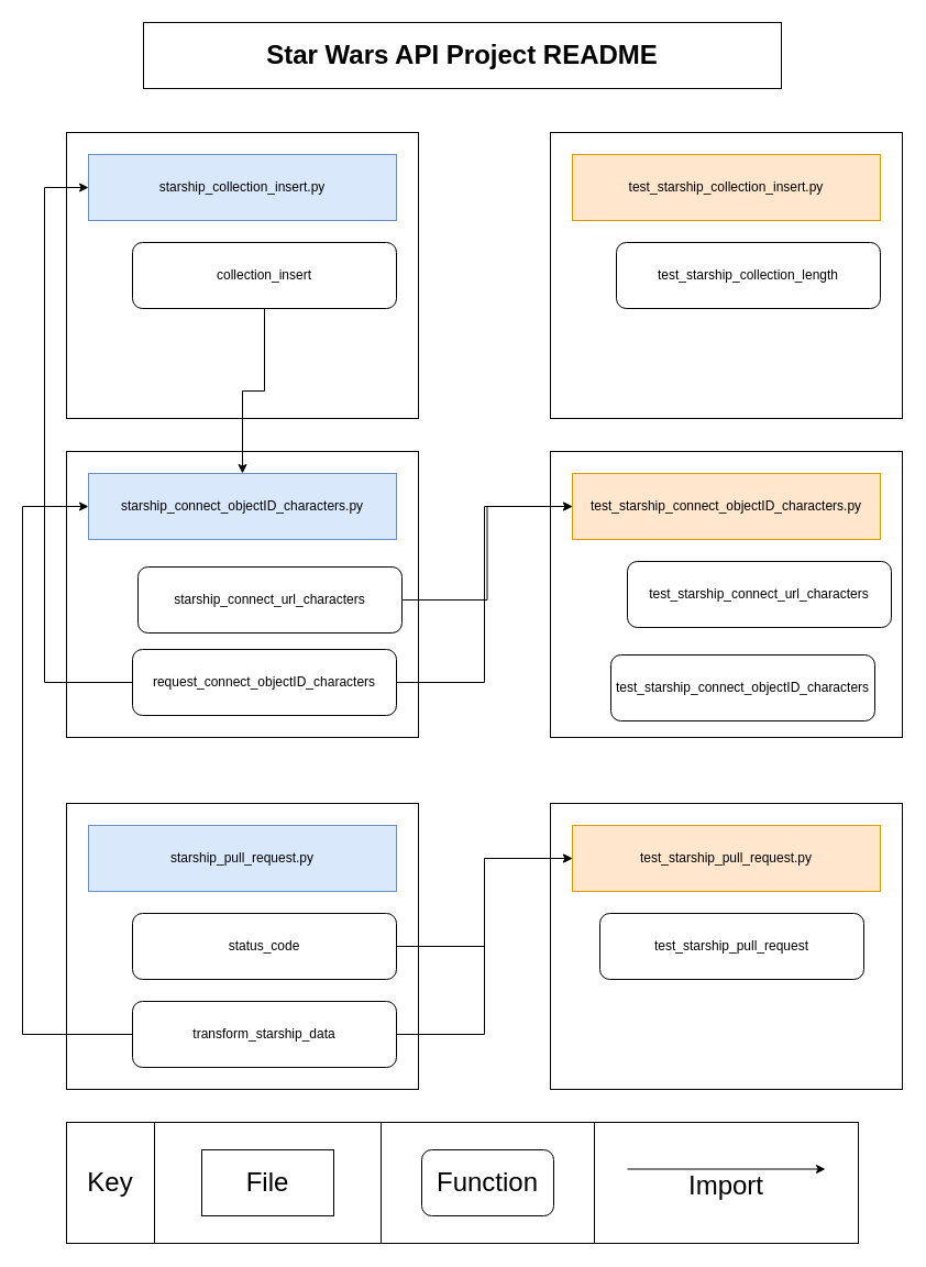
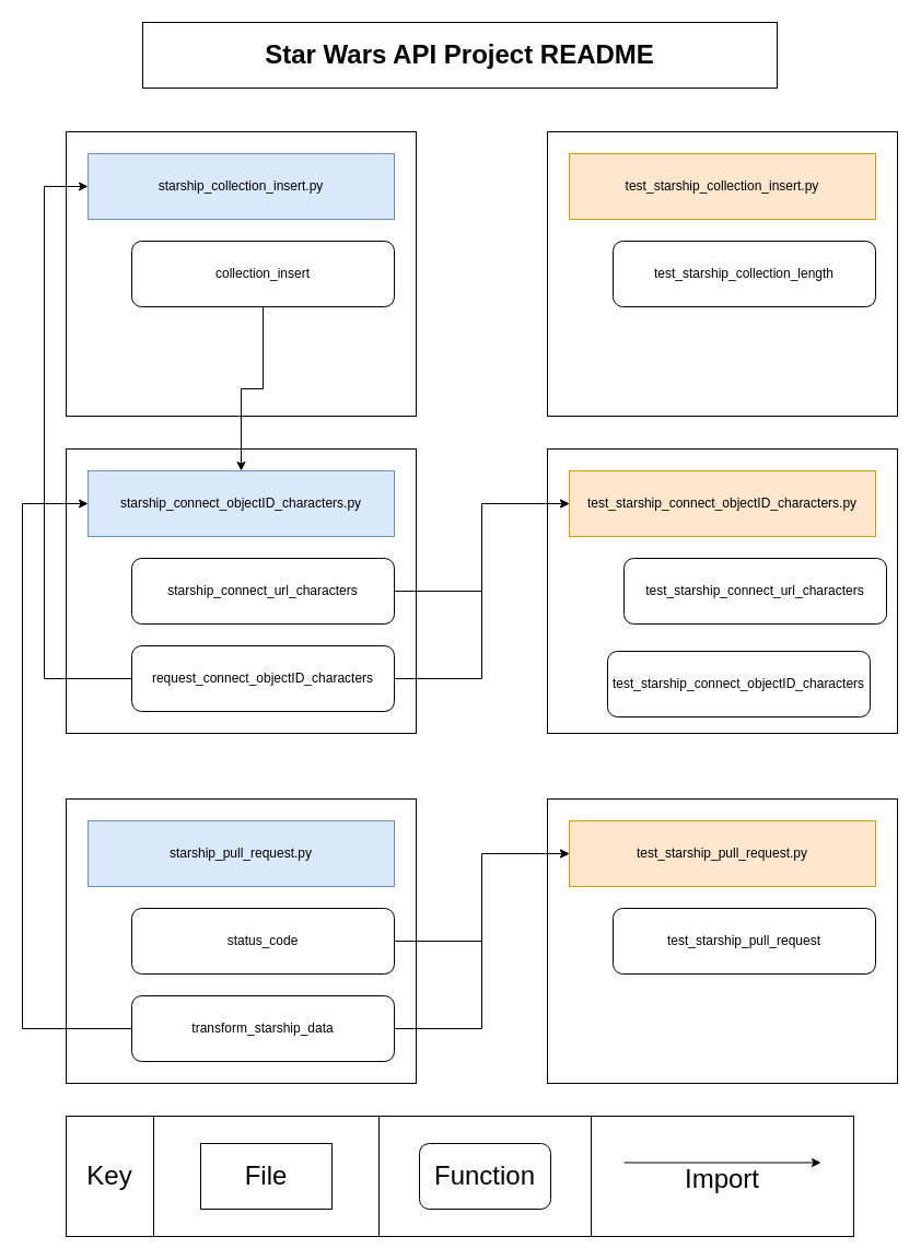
  <mxCell id="0" />
  <mxCell id="1" parent="0" />
  <mxCell id="2" value="" style="rounded=0;whiteSpace=wrap;html=1;fontSize=24;" parent="1" vertex="1"><mxGeometry x="60" y="1020" width="720" height="110" as="geometry" /></mxCell>
  <mxCell id="3" value="" style="rounded=0;whiteSpace=wrap;html=1;fontSize=24;" parent="1" vertex="1"><mxGeometry x="346" y="1020" width="194" height="110" as="geometry" /></mxCell>
  <mxCell id="4" value="" style="rounded=0;whiteSpace=wrap;html=1;fontSize=24;" parent="1" vertex="1"><mxGeometry x="140" y="1020" width="206" height="110" as="geometry" /></mxCell>
  <mxCell id="5" value="" style="rounded=0;whiteSpace=wrap;html=1;fontSize=24;" parent="1" vertex="1"><mxGeometry x="540" y="1020" width="240" height="110" as="geometry" /></mxCell>
  <mxCell id="6" value="" style="rounded=0;whiteSpace=wrap;html=1;" parent="1" vertex="1"><mxGeometry x="500" y="730" width="320" height="260" as="geometry" /></mxCell>
  <mxCell id="7" value="" style="rounded=0;whiteSpace=wrap;html=1;" parent="1" vertex="1"><mxGeometry x="500" y="410" width="320" height="260" as="geometry" /></mxCell>
  <mxCell id="8" value="" style="rounded=0;whiteSpace=wrap;html=1;" parent="1" vertex="1"><mxGeometry x="500" y="120" width="320" height="260" as="geometry" /></mxCell>
  <mxCell id="9" value="" style="rounded=0;whiteSpace=wrap;html=1;" parent="1" vertex="1"><mxGeometry x="60" y="120" width="320" height="260" as="geometry" /></mxCell>
  <mxCell id="10" value="" style="rounded=0;whiteSpace=wrap;html=1;" parent="1" vertex="1"><mxGeometry x="60" y="730" width="320" height="260" as="geometry" /></mxCell>
  <mxCell id="11" value="" style="rounded=0;whiteSpace=wrap;html=1;" parent="1" vertex="1"><mxGeometry x="60" y="410" width="320" height="260" as="geometry" /></mxCell>
  <mxCell id="12" value="starship_collection_insert.py" style="rounded=0;whiteSpace=wrap;html=1;fillColor=#dae8fc;strokeColor=#6c8ebf;" parent="1" vertex="1"><mxGeometry x="80" y="140" width="280" height="60" as="geometry" /></mxCell>
  <mxCell id="13" value="starship_connect_objectID_characters.py" style="rounded=0;whiteSpace=wrap;html=1;fillColor=#dae8fc;strokeColor=#6c8ebf;" parent="1" vertex="1"><mxGeometry x="80" y="430" width="280" height="60" as="geometry" /></mxCell>
  <mxCell id="14" value="starship_pull_request.py" style="rounded=0;whiteSpace=wrap;html=1;fillColor=#dae8fc;strokeColor=#6c8ebf;" parent="1" vertex="1"><mxGeometry x="80" y="750" width="280" height="60" as="geometry" /></mxCell>
  <mxCell id="15" value="test_starship_collection_insert.py" style="rounded=0;whiteSpace=wrap;html=1;fillColor=#ffe6cc;strokeColor=#d79b00;" parent="1" vertex="1"><mxGeometry x="520" y="140" width="280" height="60" as="geometry" /></mxCell>
  <mxCell id="16" value="test_starship_connect_objectID_characters.py" style="rounded=0;whiteSpace=wrap;html=1;fillColor=#ffe6cc;strokeColor=#d79b00;" parent="1" vertex="1"><mxGeometry x="520" y="430" width="280" height="60" as="geometry" /></mxCell>
  <mxCell id="17" value="test_starship_pull_request.py" style="rounded=0;whiteSpace=wrap;html=1;fillColor=#ffe6cc;strokeColor=#d79b00;" parent="1" vertex="1"><mxGeometry x="520" y="750" width="280" height="60" as="geometry" /></mxCell>
  <mxCell id="18" style="edgeStyle=orthogonalEdgeStyle;rounded=0;orthogonalLoop=1;jettySize=auto;html=1;" parent="1" source="19" target="13" edge="1"><mxGeometry relative="1" as="geometry" /></mxCell>
  <mxCell id="19" value="collection_insert" style="rounded=1;whiteSpace=wrap;html=1;" parent="1" vertex="1"><mxGeometry x="120" y="220" width="240" height="60" as="geometry" /></mxCell>
  <mxCell id="20" style="edgeStyle=orthogonalEdgeStyle;rounded=0;orthogonalLoop=1;jettySize=auto;html=1;entryX=0;entryY=0.5;entryDx=0;entryDy=0;" parent="1" source="21" target="16" edge="1"><mxGeometry relative="1" as="geometry" /></mxCell>
- <mxCell id="21" value="starship_connect_url_characters" style="rounded=1;whiteSpace=wrap;html=1;" parent="1" vertex="1"><mxGeometry x="125" y="515" width="240" height="60" as="geometry" /></mxCell>
+ <mxCell id="21" value="starship_connect_url_characters" style="rounded=1;whiteSpace=wrap;html=1;" parent="1" vertex="1"><mxGeometry x="120" y="510" width="240" height="60" as="geometry" /></mxCell>
  <mxCell id="22" style="edgeStyle=orthogonalEdgeStyle;rounded=0;orthogonalLoop=1;jettySize=auto;html=1;entryX=0;entryY=0.5;entryDx=0;entryDy=0;" parent="1" source="24" target="12" edge="1"><mxGeometry relative="1" as="geometry"><Array as="points"><mxPoint x="40" y="620" /><mxPoint x="40" y="170" /></Array></mxGeometry></mxCell>
  <mxCell id="23" style="edgeStyle=orthogonalEdgeStyle;rounded=0;orthogonalLoop=1;jettySize=auto;html=1;entryX=0;entryY=0.5;entryDx=0;entryDy=0;" parent="1" source="24" target="16" edge="1"><mxGeometry relative="1" as="geometry" /></mxCell>
  <mxCell id="24" value="request_connect_objectID_characters" style="rounded=1;whiteSpace=wrap;html=1;" parent="1" vertex="1"><mxGeometry x="120" y="590" width="240" height="60" as="geometry" /></mxCell>
  <mxCell id="25" style="edgeStyle=orthogonalEdgeStyle;rounded=0;orthogonalLoop=1;jettySize=auto;html=1;entryX=0;entryY=0.5;entryDx=0;entryDy=0;" parent="1" source="26" target="17" edge="1"><mxGeometry relative="1" as="geometry" /></mxCell>
  <mxCell id="26" value="status_code" style="rounded=1;whiteSpace=wrap;html=1;" parent="1" vertex="1"><mxGeometry x="120" y="830" width="240" height="60" as="geometry" /></mxCell>
  <mxCell id="27" style="edgeStyle=orthogonalEdgeStyle;rounded=0;orthogonalLoop=1;jettySize=auto;html=1;entryX=0;entryY=0.5;entryDx=0;entryDy=0;" parent="1" source="29" target="13" edge="1"><mxGeometry relative="1" as="geometry"><Array as="points"><mxPoint x="20" y="940" /><mxPoint x="20" y="460" /></Array></mxGeometry></mxCell>
  <mxCell id="28" style="edgeStyle=orthogonalEdgeStyle;rounded=0;orthogonalLoop=1;jettySize=auto;html=1;entryX=0;entryY=0.5;entryDx=0;entryDy=0;" parent="1" source="29" target="17" edge="1"><mxGeometry relative="1" as="geometry" /></mxCell>
  <mxCell id="29" value="transform_starship_data" style="rounded=1;whiteSpace=wrap;html=1;" parent="1" vertex="1"><mxGeometry x="120" y="910" width="240" height="60" as="geometry" /></mxCell>
  <mxCell id="30" value="test_starship_collection_length" style="rounded=1;whiteSpace=wrap;html=1;" parent="1" vertex="1"><mxGeometry x="560" y="220" width="240" height="60" as="geometry" /></mxCell>
  <mxCell id="31" value="test_starship_connect_url_characters" style="rounded=1;whiteSpace=wrap;html=1;" parent="1" vertex="1"><mxGeometry x="570" y="510" width="240" height="60" as="geometry" /></mxCell>
  <mxCell id="32" value="test_starship_connect_objectID_characters" style="rounded=1;whiteSpace=wrap;html=1;" parent="1" vertex="1"><mxGeometry x="555" y="595" width="240" height="60" as="geometry" /></mxCell>
- <mxCell id="33" value="test_starship_pull_request" style="rounded=1;whiteSpace=wrap;html=1;" parent="1" vertex="1"><mxGeometry x="545" y="830" width="240" height="60" as="geometry" /></mxCell>
+ <mxCell id="33" value="test_starship_pull_request" style="rounded=1;whiteSpace=wrap;html=1;" parent="1" vertex="1"><mxGeometry x="560" y="830" width="240" height="60" as="geometry" /></mxCell>
  <mxCell id="34" value="Star Wars API Project README" style="rounded=0;whiteSpace=wrap;html=1;fontStyle=1;fontSize=24;" parent="1" vertex="1"><mxGeometry x="130" y="20" width="580" height="60" as="geometry" /></mxCell>
  <mxCell id="35" value="Key" style="rounded=0;whiteSpace=wrap;html=1;fontSize=24;" parent="1" vertex="1"><mxGeometry x="60" y="1020" width="80" height="110" as="geometry" /></mxCell>
  <mxCell id="36" value="Function" style="rounded=1;whiteSpace=wrap;html=1;fontSize=24;" parent="1" vertex="1"><mxGeometry x="383" y="1045" width="120" height="60" as="geometry" /></mxCell>
  <mxCell id="37" value="File" style="rounded=0;whiteSpace=wrap;html=1;fontSize=24;" parent="1" vertex="1"><mxGeometry x="183" y="1045" width="120" height="60" as="geometry" /></mxCell>
  <mxCell id="38" style="edgeStyle=orthogonalEdgeStyle;rounded=0;orthogonalLoop=1;jettySize=auto;html=1;" parent="1" edge="1"><mxGeometry relative="1" as="geometry"><mxPoint x="570" y="1062.5" as="sourcePoint" /><mxPoint x="750" y="1062.5" as="targetPoint" /></mxGeometry></mxCell>
  <mxCell id="39" value="Import" style="text;html=1;strokeColor=none;fillColor=none;align=center;verticalAlign=middle;whiteSpace=wrap;rounded=0;fontSize=24;" parent="1" vertex="1"><mxGeometry x="640" y="1067.5" width="40" height="20" as="geometry" /></mxCell>
